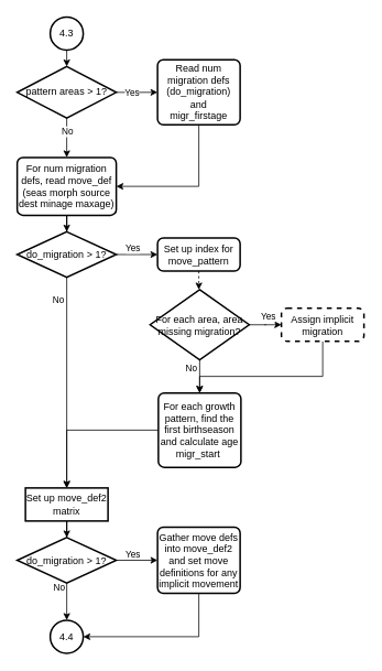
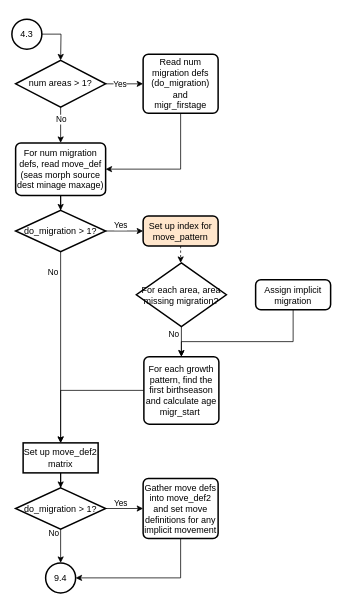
  <mxCell id="0" />
  <mxCell id="1" parent="0" />
  <mxCell id="2" style="edgeStyle=orthogonalEdgeStyle;rounded=0;orthogonalLoop=1;jettySize=auto;html=1;entryX=0;entryY=0.5;entryDx=0;entryDy=0;" edge="1" parent="1" source="6" target="8"><mxGeometry relative="1" as="geometry" /></mxCell>
  <mxCell id="3" value="Yes" style="edgeLabel;html=1;align=center;verticalAlign=middle;resizable=0;points=[];" vertex="1" connectable="0" parent="2"><mxGeometry x="-0.297" relative="1" as="geometry"><mxPoint as="offset" /></mxGeometry></mxCell>
  <mxCell id="4" style="edgeStyle=orthogonalEdgeStyle;rounded=0;orthogonalLoop=1;jettySize=auto;html=1;" edge="1" parent="1" source="6" target="19"><mxGeometry relative="1" as="geometry" /></mxCell>
  <mxCell id="5" value="No" style="edgeLabel;html=1;align=center;verticalAlign=middle;resizable=0;points=[];" vertex="1" connectable="0" parent="4"><mxGeometry x="0.158" y="-6" relative="1" as="geometry"><mxPoint x="6" y="-11.58" as="offset" /></mxGeometry></mxCell>
- <mxCell id="6" value="&lt;span&gt;pattern areas &amp;gt; 1?&lt;/span&gt;" style="strokeWidth=2;html=1;shape=mxgraph.flowchart.decision;whiteSpace=wrap;" vertex="1" parent="1"><mxGeometry x="20" y="80" width="120" height="62.5" as="geometry" /></mxCell>
+ <mxCell id="6" value="&lt;span&gt;num areas &amp;gt; 1?&lt;/span&gt;" style="strokeWidth=2;html=1;shape=mxgraph.flowchart.decision;whiteSpace=wrap;" vertex="1" parent="1"><mxGeometry x="20" y="80" width="120" height="62.5" as="geometry" /></mxCell>
  <mxCell id="7" style="edgeStyle=orthogonalEdgeStyle;rounded=0;orthogonalLoop=1;jettySize=auto;html=1;entryX=1;entryY=0.5;entryDx=0;entryDy=0;" edge="1" parent="1" source="8" target="19"><mxGeometry relative="1" as="geometry"><Array as="points"><mxPoint x="240" y="225" /></Array><mxPoint x="260" y="320" as="targetPoint" /></mxGeometry></mxCell>
  <mxCell id="8" value="Read num migration defs (do_migration) and&lt;br&gt;migr_firstage" style="rounded=1;whiteSpace=wrap;html=1;absoluteArcSize=1;arcSize=14;strokeWidth=2;" vertex="1" parent="1"><mxGeometry x="190" y="71.88" width="100" height="78.75" as="geometry" /></mxCell>
  <mxCell id="9" value="Yes" style="edgeStyle=orthogonalEdgeStyle;rounded=0;orthogonalLoop=1;jettySize=auto;html=1;" edge="1" parent="1" source="11" target="13"><mxGeometry x="-0.2" y="8" relative="1" as="geometry"><mxPoint as="offset" /></mxGeometry></mxCell>
  <mxCell id="10" value="No" style="edgeStyle=orthogonalEdgeStyle;rounded=0;orthogonalLoop=1;jettySize=auto;html=1;" edge="1" parent="1" source="11" target="26"><mxGeometry x="-0.778" y="-10" relative="1" as="geometry"><mxPoint x="80" y="420" as="targetPoint" /><mxPoint as="offset" /></mxGeometry></mxCell>
  <mxCell id="11" value="&lt;span&gt;do_migration &amp;gt; 1?&lt;/span&gt;" style="strokeWidth=2;html=1;shape=mxgraph.flowchart.decision;whiteSpace=wrap;" vertex="1" parent="1"><mxGeometry x="20" y="280" width="120" height="55" as="geometry" /></mxCell>
  <mxCell id="12" style="edgeStyle=orthogonalEdgeStyle;rounded=0;orthogonalLoop=1;jettySize=auto;html=1;dashed=1;" edge="1" parent="1" source="13" target="22"><mxGeometry relative="1" as="geometry"><Array as="points"><mxPoint x="240" y="360" /><mxPoint x="240" y="360" /></Array><mxPoint x="170" y="360" as="targetPoint" /></mxGeometry></mxCell>
- <mxCell id="13" value="Set up index for move_pattern" style="rounded=1;whiteSpace=wrap;html=1;absoluteArcSize=1;arcSize=14;strokeWidth=2;" vertex="1" parent="1"><mxGeometry x="190" y="287.5" width="100" height="40" as="geometry" /></mxCell>
+ <mxCell id="13" value="Set up index for move_pattern" style="rounded=1;whiteSpace=wrap;html=1;absoluteArcSize=1;arcSize=14;strokeWidth=2;fillColor=#ffe6cc;" vertex="1" parent="1"><mxGeometry x="190" y="287.5" width="100" height="40" as="geometry" /></mxCell>
  <mxCell id="14" style="edgeStyle=orthogonalEdgeStyle;rounded=0;orthogonalLoop=1;jettySize=auto;html=1;" edge="1" parent="1" source="15"><mxGeometry relative="1" as="geometry"><mxPoint x="80" y="80" as="targetPoint" /></mxGeometry></mxCell>
- <mxCell id="15" value="4.3" style="strokeWidth=2;html=1;shape=mxgraph.flowchart.start_2;whiteSpace=wrap;" vertex="1" parent="1"><mxGeometry x="60" y="20" width="40" height="40" as="geometry" /></mxCell>
+ <mxCell id="15" value="4.3" style="strokeWidth=2;html=1;shape=mxgraph.flowchart.start_2;whiteSpace=wrap;" vertex="1" parent="1"><mxGeometry x="15" y="25" width="40" height="40" as="geometry" /></mxCell>
  <mxCell id="16" style="edgeStyle=orthogonalEdgeStyle;rounded=0;orthogonalLoop=1;jettySize=auto;html=1;" edge="1" parent="1" source="17" target="26"><mxGeometry relative="1" as="geometry" /></mxCell>
  <mxCell id="17" value="For each growth pattern, find the first birthseason and calculate age migr_start&amp;nbsp;" style="rounded=1;whiteSpace=wrap;html=1;absoluteArcSize=1;arcSize=14;strokeWidth=2;" vertex="1" parent="1"><mxGeometry x="191" y="475" width="100" height="90" as="geometry" /></mxCell>
  <mxCell id="18" style="edgeStyle=orthogonalEdgeStyle;rounded=0;orthogonalLoop=1;jettySize=auto;html=1;" edge="1" parent="1" source="19" target="11"><mxGeometry relative="1" as="geometry" /></mxCell>
  <mxCell id="19" value="For num migration defs, read move_def (seas morph source dest minage maxage)" style="rounded=1;whiteSpace=wrap;html=1;absoluteArcSize=1;arcSize=14;strokeWidth=2;" vertex="1" parent="1"><mxGeometry x="20" y="190" width="120" height="70" as="geometry" /></mxCell>
- <mxCell id="20" value="Yes" style="edgeStyle=orthogonalEdgeStyle;rounded=0;orthogonalLoop=1;jettySize=auto;html=1;" edge="1" parent="1" source="22" target="24"><mxGeometry x="0.2" y="10" relative="1" as="geometry"><mxPoint x="331" y="405.034" as="targetPoint" /><mxPoint as="offset" /></mxGeometry></mxCell>
  <mxCell id="21" value="No" style="edgeStyle=orthogonalEdgeStyle;rounded=0;orthogonalLoop=1;jettySize=auto;html=1;" edge="1" parent="1" source="22" target="17"><mxGeometry x="-0.5" y="-10" relative="1" as="geometry"><mxPoint as="offset" /></mxGeometry></mxCell>
  <mxCell id="22" value="For each area, area missing migration?" style="strokeWidth=2;html=1;shape=mxgraph.flowchart.decision;whiteSpace=wrap;" vertex="1" parent="1"><mxGeometry x="181" y="350" width="120" height="85" as="geometry" /></mxCell>
  <mxCell id="23" style="edgeStyle=orthogonalEdgeStyle;rounded=0;orthogonalLoop=1;jettySize=auto;html=1;" edge="1" parent="1" source="24" target="17"><mxGeometry relative="1" as="geometry"><Array as="points"><mxPoint x="390" y="455" /><mxPoint x="241" y="455" /></Array></mxGeometry></mxCell>
- <mxCell id="24" value="Assign implicit migration" style="rounded=1;whiteSpace=wrap;html=1;absoluteArcSize=1;arcSize=14;strokeWidth=2;dashed=1;" vertex="1" parent="1"><mxGeometry x="340" y="372.5" width="100" height="40" as="geometry" /></mxCell>
+ <mxCell id="24" value="Assign implicit migration" style="rounded=1;whiteSpace=wrap;html=1;absoluteArcSize=1;arcSize=14;strokeWidth=2;" vertex="1" parent="1"><mxGeometry x="340" y="372.5" width="100" height="40" as="geometry" /></mxCell>
  <mxCell id="25" style="edgeStyle=orthogonalEdgeStyle;rounded=0;orthogonalLoop=1;jettySize=auto;html=1;" edge="1" parent="1" source="26" target="30"><mxGeometry relative="1" as="geometry" /></mxCell>
  <mxCell id="26" value="Set up move_def2 matrix" style="whiteSpace=wrap;html=1;absoluteArcSize=1;arcSize=14;strokeWidth=2;rounded=0;" vertex="1" parent="1"><mxGeometry x="30" y="590" width="100" height="40" as="geometry" /></mxCell>
  <mxCell id="27" value="Yes" style="edgeStyle=orthogonalEdgeStyle;rounded=0;orthogonalLoop=1;jettySize=auto;html=1;" edge="1" parent="1" source="30" target="32"><mxGeometry x="-0.2" y="8" relative="1" as="geometry"><mxPoint as="offset" /></mxGeometry></mxCell>
  <mxCell id="28" style="edgeStyle=orthogonalEdgeStyle;rounded=0;orthogonalLoop=1;jettySize=auto;html=1;" edge="1" parent="1" source="30" target="33"><mxGeometry relative="1" as="geometry" /></mxCell>
  <mxCell id="29" value="No" style="edgeLabel;html=1;align=center;verticalAlign=middle;resizable=0;points=[];" vertex="1" connectable="0" parent="28"><mxGeometry x="-0.791" y="1" relative="1" as="geometry"><mxPoint x="-11" as="offset" /></mxGeometry></mxCell>
  <mxCell id="30" value="&lt;span&gt;do_migration &amp;gt; 1?&lt;/span&gt;" style="strokeWidth=2;html=1;shape=mxgraph.flowchart.decision;whiteSpace=wrap;" vertex="1" parent="1"><mxGeometry x="20" y="650" width="120" height="55" as="geometry" /></mxCell>
  <mxCell id="31" style="edgeStyle=orthogonalEdgeStyle;rounded=0;orthogonalLoop=1;jettySize=auto;html=1;" edge="1" parent="1" source="32" target="33"><mxGeometry relative="1" as="geometry"><Array as="points"><mxPoint x="240" y="770" /></Array><mxPoint x="240" y="750" as="targetPoint" /></mxGeometry></mxCell>
  <mxCell id="32" value="Gather move defs into move_def2 and set move definitions for any implicit movement" style="rounded=1;whiteSpace=wrap;html=1;absoluteArcSize=1;arcSize=14;strokeWidth=2;" vertex="1" parent="1"><mxGeometry x="190" y="637.5" width="100" height="80" as="geometry" /></mxCell>
- <mxCell id="33" value="4.4" style="strokeWidth=2;html=1;shape=mxgraph.flowchart.start_2;whiteSpace=wrap;" vertex="1" parent="1"><mxGeometry x="60" y="750" width="40" height="40" as="geometry" /></mxCell>
+ <mxCell id="33" value="9.4" style="strokeWidth=2;html=1;shape=mxgraph.flowchart.start_2;whiteSpace=wrap;" vertex="1" parent="1"><mxGeometry x="60" y="750" width="40" height="40" as="geometry" /></mxCell>
